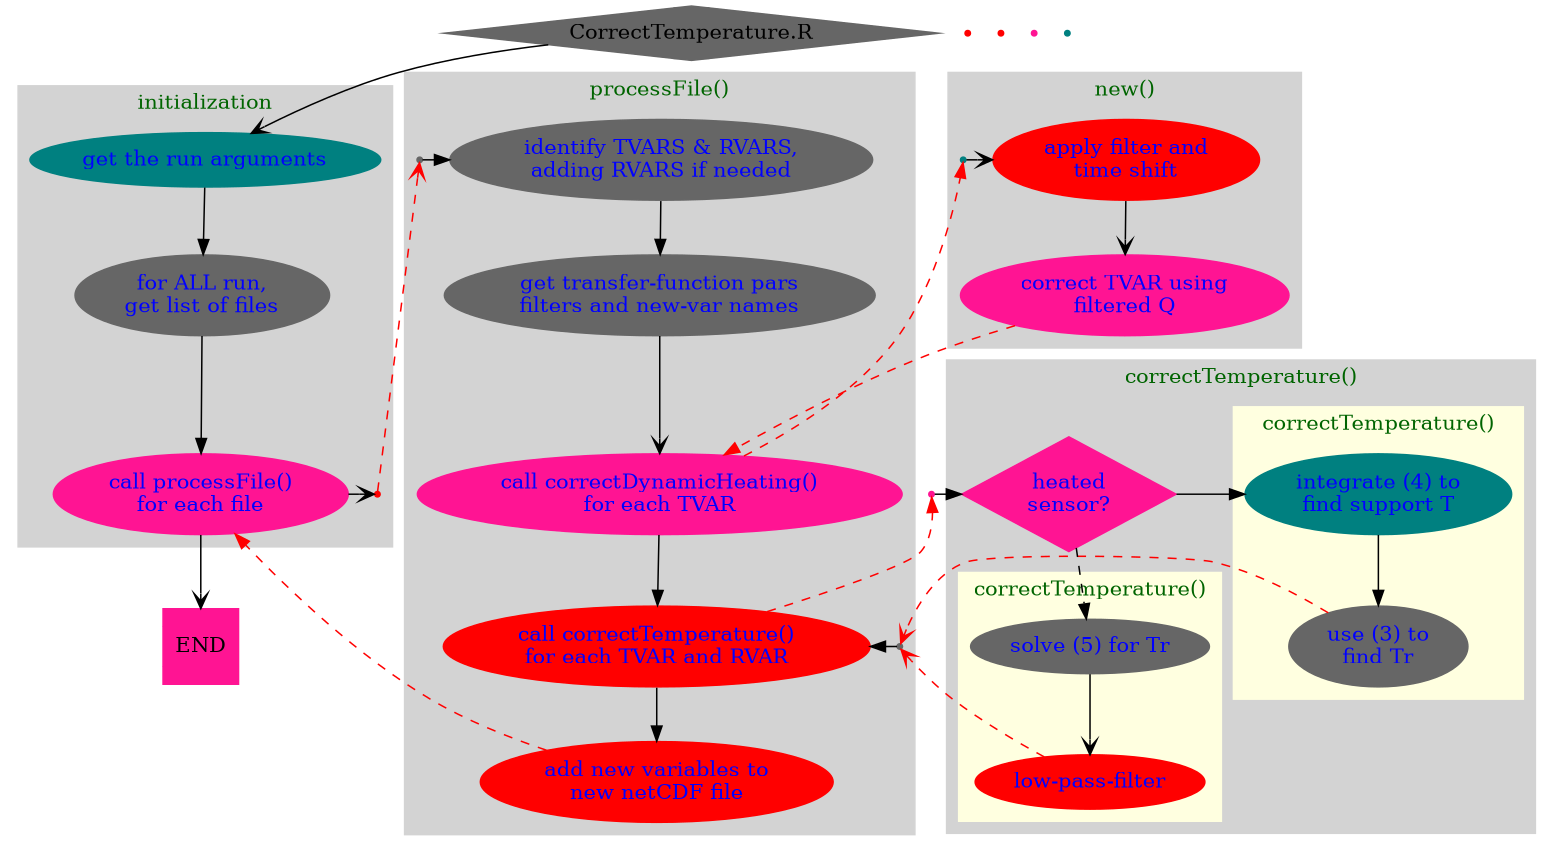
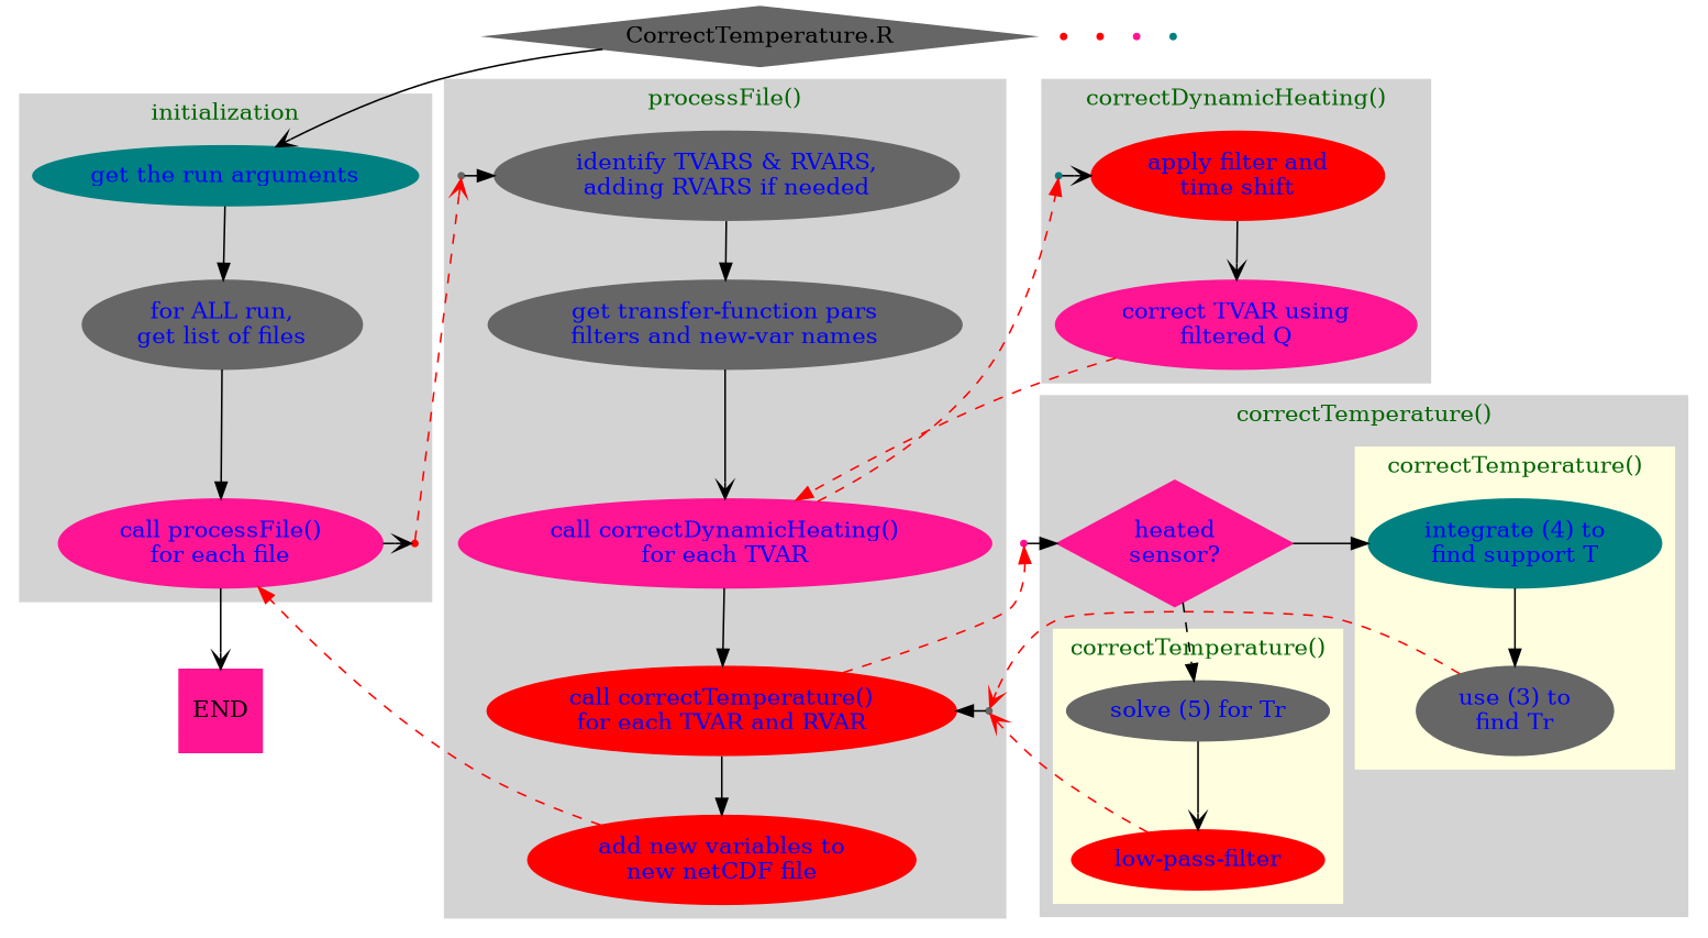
  digraph {
    node [color=gray40 fontcolor=blue style=filled]
    edge [weight=20 arrowhead=normal]
    "get the run arguments" [color=teal]
    "for ALL run,\nget list of files"
    "call processFile()\nfor each file" [color=deeppink]
    "(a)" [color=red shape=point]
    "(b)" [shape=point]
    "identify TVARS & RVARS,\nadding RVARS if needed"
    "get transfer-function pars\nfilters and new-var names"
    "call correctDynamicHeating()\nfor each TVAR" [color=deeppink]
    "call correctTemperature()\nfor each TVAR and RVAR" [color=red]
    "add new variables to\nnew netCDF file" [color=red]
    "(g2)" [shape=point]
    "(d)" [color=teal shape=point]
    "apply filter and\ntime shift" [color=red]
    "correct TVAR using\nfiltered Q" [color=deeppink]
    "integrate (4) to\nfind support T" [color=teal]
    "use (3) to\nfind Tr"
    "solve (5) for Tr"
    "low-pass-filter" [color=red]
    "heated\nsensor?" [color=deeppink shape=diamond]
    END [color=deeppink shape=Msquare fontcolor=""]
    "(h)" [color=deeppink shape=point fontcolor=""]
    "CorrectTemperature.R" [shape=Mdiamond fontcolor=""]
    "(c)" [color=red shape=point fontcolor=""]
    "(c2)" [color=red shape=point fontcolor=""]
    "(e)" [color=deeppink shape=point fontcolor=""]
    "(g1)" [color=teal shape=point fontcolor=""]
    subgraph cluster_1 {
      color=lightgrey
      fontcolor=darkgreen
      graph_attrs="layout = neato"
      label=initialization
      style=filled
      "get the run arguments"
      "for ALL run,\nget list of files"
      "call processFile()\nfor each file"
      "(a)"
    }
    subgraph cluster_2 {
      color=lightgrey
      fontcolor=darkgreen
      label="processFile()"
      style=filled
      "(b)"
      "identify TVARS & RVARS,\nadding RVARS if needed"
      "get transfer-function pars\nfilters and new-var names"
      "call correctDynamicHeating()\nfor each TVAR"
      "call correctTemperature()\nfor each TVAR and RVAR"
      "add new variables to\nnew netCDF file"
      "(g2)"
    }
    subgraph cluster_3 {
      color=lightgrey
      fontcolor=darkgreen
-     label="new()"
+     label="correctDynamicHeating()"
      style=filled
      "(d)"
      "apply filter and\ntime shift"
      "correct TVAR using\nfiltered Q"
    }
    subgraph cluster_4 {
      color=lightgrey
      fontcolor=darkgreen
      label="correctTemperature()"
      style=filled
      "heated\nsensor?"
      subgraph cluster_5 {
        color=lightyellow
        fontcolor=darkgreen
        label="correctTemperature()"
        style=filled
        "integrate (4) to\nfind support T"
        "use (3) to\nfind Tr"
      }
      subgraph cluster_6 {
        color=lightyellow
        fontcolor=darkgreen
        label="correctTemperature()"
        style=filled
        "solve (5) for Tr"
        "low-pass-filter"
      }
    }
    "get the run arguments" -> "for ALL run,\nget list of files" [weight=9]
    "for ALL run,\nget list of files" -> "call processFile()\nfor each file" [weight=9]
    "call processFile()\nfor each file" -> "(a)" [minlen=0.1 weight=9 arrowhead=vee]
    "call processFile()\nfor each file" -> END [arrowhead=vee weight=""]
    "(a)" -> "(b)" [color=red style=dashed weight=1 arrowhead=vee]
    "(b)" -> "identify TVARS & RVARS,\nadding RVARS if needed" [minlen=0.1]
    "identify TVARS & RVARS,\nadding RVARS if needed" -> "get transfer-function pars\nfilters and new-var names"
    "get transfer-function pars\nfilters and new-var names" -> "call correctDynamicHeating()\nfor each TVAR" [arrowhead=vee]
    "call correctDynamicHeating()\nfor each TVAR" -> "call correctTemperature()\nfor each TVAR and RVAR"
    "call correctDynamicHeating()\nfor each TVAR" -> "(d)" [color=red style=dashed weight=5]
    "call correctDynamicHeating()\nfor each TVAR" -> "heated\nsensor?" [minlen=0.5 style=invis weight=25 arrowhead=""]
    "call correctTemperature()\nfor each TVAR and RVAR" -> "add new variables to\nnew netCDF file"
    "call correctTemperature()\nfor each TVAR and RVAR" -> "(h)" [color=red style=dashed weight=15]
    "add new variables to\nnew netCDF file" -> "call processFile()\nfor each file" [color=red style=dashed weight=""]
    "(g2)" -> "call correctTemperature()\nfor each TVAR and RVAR" [minlen=0.1]
    "(d)" -> "apply filter and\ntime shift" [minlen=0.2 weight=5 arrowhead=vee]
    "apply filter and\ntime shift" -> "correct TVAR using\nfiltered Q" [weight=10 arrowhead=vee]
    "correct TVAR using\nfiltered Q" -> "call correctDynamicHeating()\nfor each TVAR" [color=red style=dashed weight=12]
    "integrate (4) to\nfind support T" -> "use (3) to\nfind Tr"
    "use (3) to\nfind Tr" -> "(g2)" [color=red style=dashed weight=10 arrowhead=vee]
    "solve (5) for Tr" -> "low-pass-filter" [arrowhead=vee]
    "low-pass-filter" -> "(g2)" [color=red style=dashed weight=10 arrowhead=vee]
    "heated\nsensor?" -> "integrate (4) to\nfind support T" [minlen=0.1 weight=5]
    "heated\nsensor?" -> "solve (5) for Tr" [style=dashed weight=35]
    "(h)" -> "heated\nsensor?" [minlen=0.1 weight=30]
    "CorrectTemperature.R" -> "get the run arguments" [weight=5 arrowhead=vee]
    "CorrectTemperature.R" -> "(b)" [style=invis weight=13 arrowhead=""]
    "CorrectTemperature.R" -> "(d)" [style=invis weight=18 arrowhead=""]
  }
